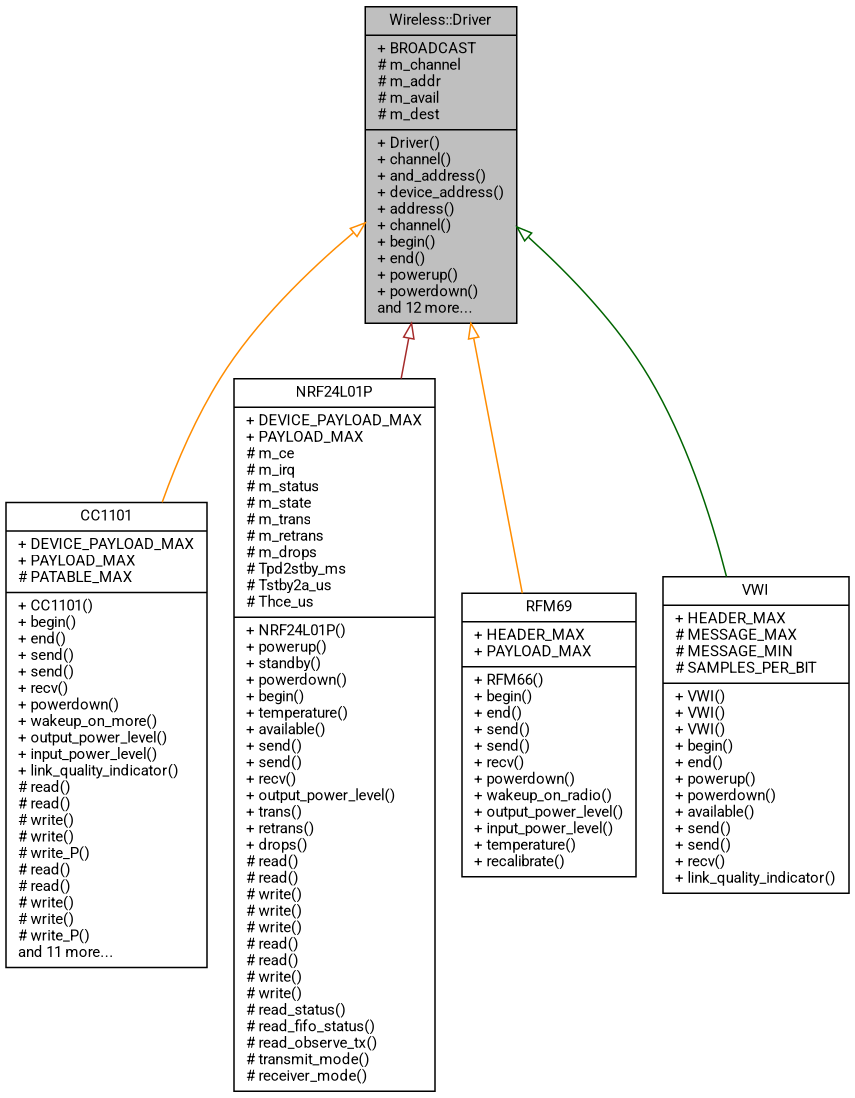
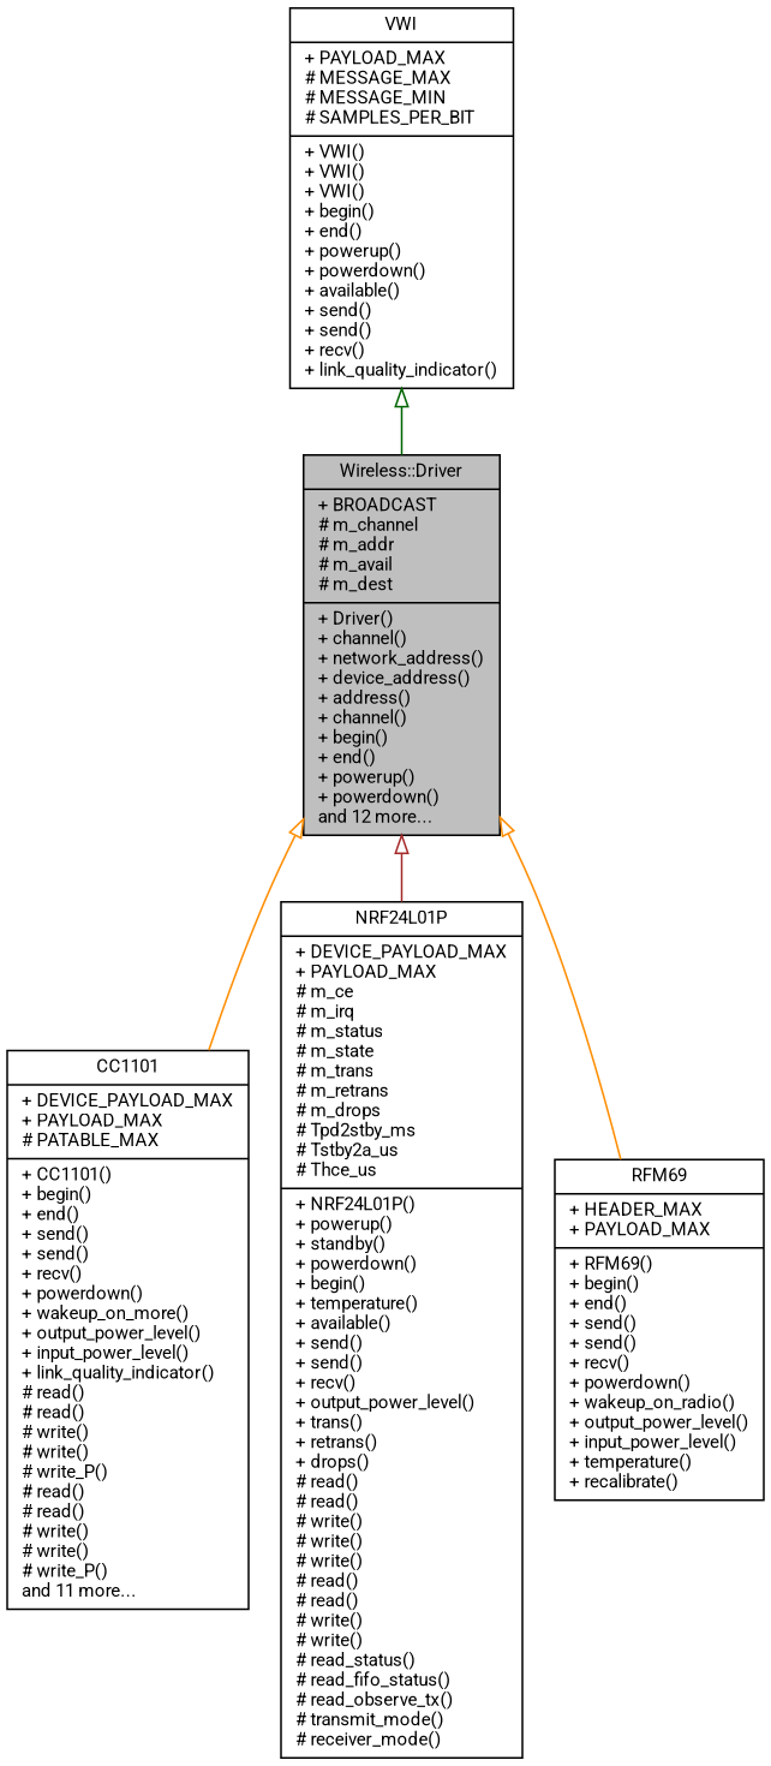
  digraph {
    fontname=Roboto
    node [color=black fillcolor=white fontname=Roboto fontsize=10 shape=record style=filled]
    edge [arrowtail=onormal color=darkorange dir=back fontname=Roboto fontsize=10 labelfontname=Helvetica labelfontsize=10 style=solid]
-   n1 [fillcolor=grey75 fontcolor=black height=0.2 label="{Wireless::Driver\n|+ BROADCAST\l# m_channel\l# m_addr\l# m_avail\l# m_dest\l|+ Driver()\l+ channel()\l+ and_address()\l+ device_address()\l+ address()\l+ channel()\l+ begin()\l+ end()\l+ powerup()\l+ powerdown()\land 12 more...\l}" width=0.4]
+   n1 [fillcolor=grey75 fontcolor=black height=0.2 label="{Wireless::Driver\n|+ BROADCAST\l# m_channel\l# m_addr\l# m_avail\l# m_dest\l|+ Driver()\l+ channel()\l+ network_address()\l+ device_address()\l+ address()\l+ channel()\l+ begin()\l+ end()\l+ powerup()\l+ powerdown()\land 12 more...\l}" width=0.4]
    n2 [height=0.2 label="{CC1101\n|+ DEVICE_PAYLOAD_MAX\l+ PAYLOAD_MAX\l# PATABLE_MAX\l|+ CC1101()\l+ begin()\l+ end()\l+ send()\l+ send()\l+ recv()\l+ powerdown()\l+ wakeup_on_more()\l+ output_power_level()\l+ input_power_level()\l+ link_quality_indicator()\l# read()\l# read()\l# write()\l# write()\l# write_P()\l# read()\l# read()\l# write()\l# write()\l# write_P()\land 11 more...\l}" width=0.4]
    n3 [height=0.2 label="{NRF24L01P\n|+ DEVICE_PAYLOAD_MAX\l+ PAYLOAD_MAX\l# m_ce\l# m_irq\l# m_status\l# m_state\l# m_trans\l# m_retrans\l# m_drops\l# Tpd2stby_ms\l# Tstby2a_us\l# Thce_us\l|+ NRF24L01P()\l+ powerup()\l+ standby()\l+ powerdown()\l+ begin()\l+ temperature()\l+ available()\l+ send()\l+ send()\l+ recv()\l+ output_power_level()\l+ trans()\l+ retrans()\l+ drops()\l# read()\l# read()\l# write()\l# write()\l# write()\l# read()\l# read()\l# write()\l# write()\l# read_status()\l# read_fifo_status()\l# read_observe_tx()\l# transmit_mode()\l# receiver_mode()\l}" width=0.4]
-   n4 [height=0.2 label="{RFM69\n|+ HEADER_MAX\l+ PAYLOAD_MAX\l|+ RFM66()\l+ begin()\l+ end()\l+ send()\l+ send()\l+ recv()\l+ powerdown()\l+ wakeup_on_radio()\l+ output_power_level()\l+ input_power_level()\l+ temperature()\l+ recalibrate()\l}" width=0.4]
-   n5 [height=0.2 label="{VWI\n|+ HEADER_MAX\l# MESSAGE_MAX\l# MESSAGE_MIN\l# SAMPLES_PER_BIT\l|+ VWI()\l+ VWI()\l+ VWI()\l+ begin()\l+ end()\l+ powerup()\l+ powerdown()\l+ available()\l+ send()\l+ send()\l+ recv()\l+ link_quality_indicator()\l}" width=0.4]
+   n4 [height=0.2 label="{RFM69\n|+ HEADER_MAX\l+ PAYLOAD_MAX\l|+ RFM69()\l+ begin()\l+ end()\l+ send()\l+ send()\l+ recv()\l+ powerdown()\l+ wakeup_on_radio()\l+ output_power_level()\l+ input_power_level()\l+ temperature()\l+ recalibrate()\l}" width=0.4]
+   n5 [height=0.2 label="{VWI\n|+ PAYLOAD_MAX\l# MESSAGE_MAX\l# MESSAGE_MIN\l# SAMPLES_PER_BIT\l|+ VWI()\l+ VWI()\l+ VWI()\l+ begin()\l+ end()\l+ powerup()\l+ powerdown()\l+ available()\l+ send()\l+ send()\l+ recv()\l+ link_quality_indicator()\l}" width=0.4]
    n1 -> n2
    n1 -> n3 [color=brown]
    n1 -> n4
-   n1 -> n5 [color=darkgreen]
+   n5 -> n1 [color=darkgreen]
  }
